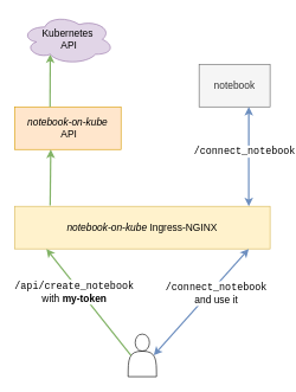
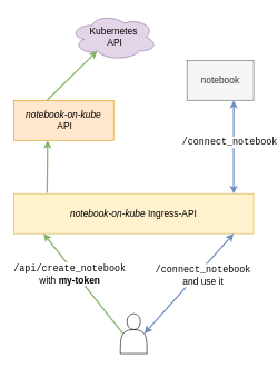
  <mxCell id="0" />
  <mxCell id="1" parent="0" />
  <mxCell id="2" value="&lt;font style=&quot;font-size: 14px;&quot;&gt;&lt;i&gt;notebook-on-kube&lt;br&gt;&lt;/i&gt;&amp;nbsp;API&lt;/font&gt;" style="rounded=0;whiteSpace=wrap;html=1;fillColor=#ffe6cc;strokeColor=#d79b00;" vertex="1" parent="1"><mxGeometry x="20" y="150" width="150" height="60" as="geometry" /></mxCell>
- <mxCell id="3" value="&lt;font style=&quot;font-size: 14px;&quot;&gt;&lt;i&gt;notebook-on-kube&lt;/i&gt;&amp;nbsp;Ingress-NGINX&lt;/font&gt;" style="rounded=0;whiteSpace=wrap;html=1;fillColor=#fff2cc;strokeColor=#d6b656;" vertex="1" parent="1"><mxGeometry x="20" y="290" width="360" height="60" as="geometry" /></mxCell>
+ <mxCell id="3" value="&lt;font style=&quot;font-size: 14px;&quot;&gt;&lt;i&gt;notebook-on-kube&lt;/i&gt;&amp;nbsp;Ingress-API&lt;/font&gt;" style="rounded=0;whiteSpace=wrap;html=1;fillColor=#fff2cc;strokeColor=#d6b656;" vertex="1" parent="1"><mxGeometry x="20" y="290" width="360" height="60" as="geometry" /></mxCell>
  <mxCell id="4" value="" style="shape=actor;whiteSpace=wrap;html=1;" vertex="1" parent="1"><mxGeometry x="180" y="470" width="40" height="60" as="geometry" /></mxCell>
  <mxCell id="5" value="" style="endArrow=classic;html=1;rounded=0;exitX=0.1;exitY=0.5;exitDx=0;exitDy=0;exitPerimeter=0;fontColor=#669c35;fillColor=#d5e8d4;strokeColor=#82b366;strokeWidth=2;entryX=0.122;entryY=1.017;entryDx=0;entryDy=0;entryPerimeter=0;" edge="1" parent="1" source="4"><mxGeometry x="0.286" y="35" width="50" height="50" relative="1" as="geometry"><mxPoint x="155" y="498.98" as="sourcePoint" /><mxPoint x="64.92" y="350" as="targetPoint" /><mxPoint as="offset" /></mxGeometry></mxCell>
  <mxCell id="6" value="&lt;font style=&quot;font-size: 14px;&quot;&gt;&lt;font face=&quot;Courier New&quot;&gt;/api/create_notebook&lt;/font&gt;&lt;br&gt;with &lt;b&gt;my-token&lt;/b&gt;&lt;br&gt;&lt;/font&gt;" style="edgeLabel;html=1;align=center;verticalAlign=middle;resizable=0;points=[];" vertex="1" connectable="0" parent="5"><mxGeometry x="0.014" y="1" relative="1" as="geometry"><mxPoint x="-19" y="-14" as="offset" /></mxGeometry></mxCell>
  <mxCell id="7" value="" style="endArrow=classic;html=1;rounded=0;fontFamily=Helvetica;fontSize=13;exitX=0.206;exitY=-0.017;exitDx=0;exitDy=0;entryX=0.5;entryY=1;entryDx=0;entryDy=0;fontColor=#669c35;fillColor=#d5e8d4;strokeColor=#82b366;strokeWidth=2;exitPerimeter=0;" edge="1" parent="1"><mxGeometry width="50" height="50" relative="1" as="geometry"><mxPoint x="70.16" y="288.98" as="sourcePoint" /><mxPoint x="71" y="210" as="targetPoint" /></mxGeometry></mxCell>
  <mxCell id="8" value="&lt;font style=&quot;font-size: 14px;&quot;&gt;notebook&lt;/font&gt;" style="rounded=0;whiteSpace=wrap;html=1;fillColor=#f5f5f5;strokeColor=#666666;fontColor=#333333;" vertex="1" parent="1"><mxGeometry x="280" y="90" width="100" height="60" as="geometry" /></mxCell>
  <mxCell id="9" value="" style="endArrow=classic;html=1;rounded=0;fontFamily=Helvetica;fontSize=13;exitX=0.9;exitY=0.5;exitDx=0;exitDy=0;exitPerimeter=0;startArrow=classic;startFill=1;fillColor=#dae8fc;strokeColor=#6c8ebf;strokeWidth=2;" edge="1" parent="1" source="4"><mxGeometry width="50" height="50" relative="1" as="geometry"><mxPoint x="180" y="360" as="sourcePoint" /><mxPoint x="350" y="350" as="targetPoint" /></mxGeometry></mxCell>
  <mxCell id="10" value="&lt;font style=&quot;font-size: 14px;&quot;&gt;&lt;font face=&quot;Courier New&quot;&gt;/connect_notebook&lt;/font&gt;&lt;br&gt;and use it&lt;br&gt;&lt;/font&gt;" style="edgeLabel;html=1;align=center;verticalAlign=middle;resizable=0;points=[];" vertex="1" connectable="0" parent="1"><mxGeometry x="300.002" y="410.003" as="geometry"><mxPoint x="3" y="2" as="offset" /></mxGeometry></mxCell>
  <mxCell id="11" value="" style="endArrow=classic;html=1;rounded=0;fontFamily=Helvetica;fontSize=13;exitX=0.5;exitY=0;exitDx=0;exitDy=0;entryX=0.31;entryY=0.8;entryDx=0;entryDy=0;fontColor=#669c35;fillColor=#d5e8d4;strokeColor=#82b366;strokeWidth=2;entryPerimeter=0;" edge="1" parent="1" target="13"><mxGeometry width="50" height="50" relative="1" as="geometry"><mxPoint x="70" y="150" as="sourcePoint" /><mxPoint x="70" y="90" as="targetPoint" /></mxGeometry></mxCell>
  <mxCell id="12" value="" style="endArrow=classic;html=1;rounded=0;fontFamily=Helvetica;fontSize=13;exitX=0.861;exitY=0;exitDx=0;exitDy=0;entryX=0.5;entryY=1;entryDx=0;entryDy=0;startArrow=classic;startFill=1;fillColor=#dae8fc;strokeColor=#6c8ebf;strokeWidth=2;exitPerimeter=0;" edge="1" parent="1"><mxGeometry width="50" height="50" relative="1" as="geometry"><mxPoint x="349.96" y="290" as="sourcePoint" /><mxPoint x="350" y="150" as="targetPoint" /></mxGeometry></mxCell>
- <mxCell id="13" value="Kubernetes&lt;br&gt;&amp;nbsp;API" style="ellipse;shape=cloud;whiteSpace=wrap;html=1;fontFamily=Helvetica;fontSize=14;fillColor=#e1d5e7;strokeColor=#9673a6;" vertex="1" parent="1"><mxGeometry x="30" y="20" width="130" height="70" as="geometry" /></mxCell>
+ <mxCell id="13" value="Kubernetes&lt;br&gt;&amp;nbsp;API" style="ellipse;shape=cloud;whiteSpace=wrap;html=1;fontFamily=Helvetica;fontSize=14;fillColor=#e1d5e7;strokeColor=#9673a6;" vertex="1" parent="1"><mxGeometry x="105" y="20" width="130" height="70" as="geometry" /></mxCell>
  <mxCell id="14" value="&lt;font face=&quot;Courier New&quot; style=&quot;font-size: 14px;&quot;&gt;/connect_notebook&lt;/font&gt;" style="edgeLabel;html=1;align=center;verticalAlign=middle;resizable=0;points=[];" vertex="1" connectable="0" parent="1"><mxGeometry x="340.002" y="210.003" as="geometry"><mxPoint x="3" y="2" as="offset" /></mxGeometry></mxCell>
